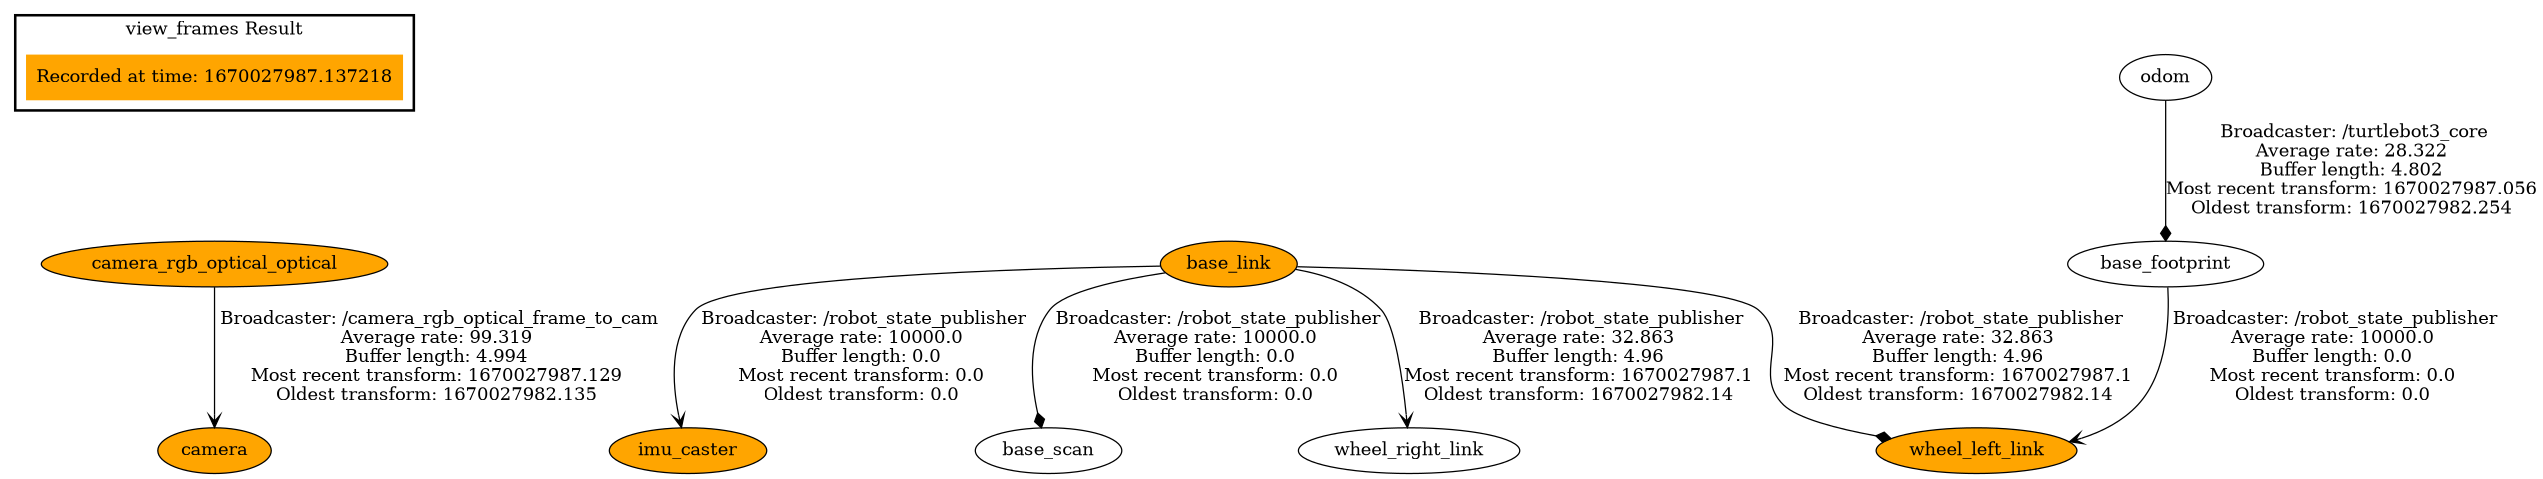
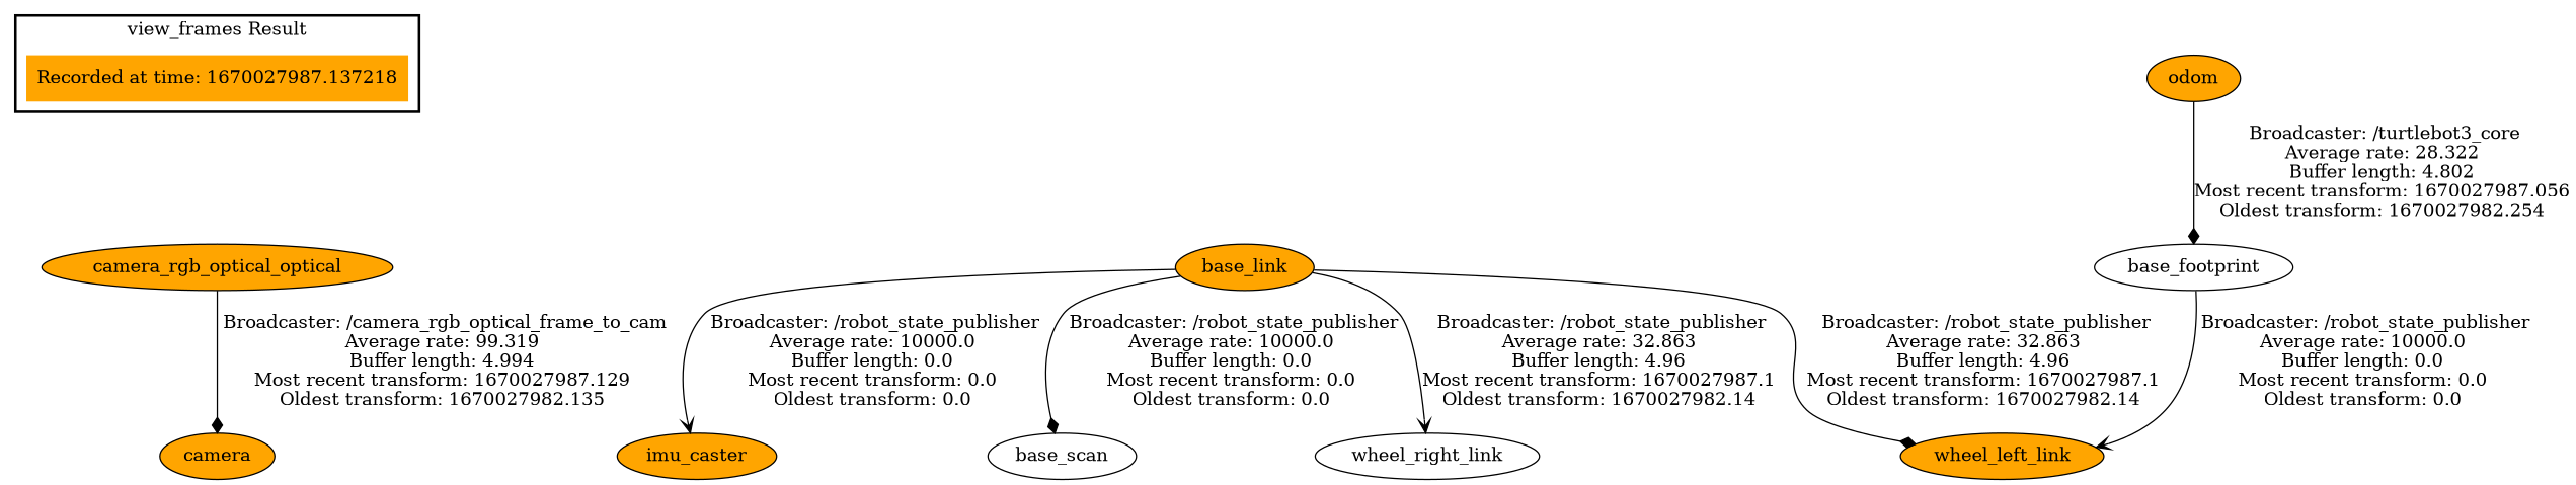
  digraph {
    node [fillcolor=orange style=filled]
    edge [arrowhead=vee]
    "Recorded at time: 1670027987.137218" [shape=plaintext]
    n2 [label=camera_rgb_optical_optical]
    base_footprint [fillcolor=white]
    wheel_left_link
    n5 [label=imu_caster]
    base_link
    base_scan [fillcolor=white]
    wheel_right_link [fillcolor=white]
-   odom [fillcolor=white]
+   odom
    camera
    subgraph cluster_1 {
      color=black
      label="view_frames Result"
      style=bold
      "Recorded at time: 1670027987.137218"
    }
    "Recorded at time: 1670027987.137218" -> n2 [style=invis arrowhead=""]
-   n2 -> camera [label=" Broadcaster: /camera_rgb_optical_frame_to_cam\nAverage rate: 99.319\nBuffer length: 4.994\nMost recent transform: 1670027987.129\nOldest transform: 1670027982.135\n"]
+   n2 -> camera [arrowhead=diamond label=" Broadcaster: /camera_rgb_optical_frame_to_cam\nAverage rate: 99.319\nBuffer length: 4.994\nMost recent transform: 1670027987.129\nOldest transform: 1670027982.135\n"]
    base_footprint -> wheel_left_link [label=" Broadcaster: /robot_state_publisher\nAverage rate: 10000.0\nBuffer length: 0.0\nMost recent transform: 0.0\nOldest transform: 0.0\n"]
    base_link -> wheel_left_link [arrowhead=diamond label=" Broadcaster: /robot_state_publisher\nAverage rate: 32.863\nBuffer length: 4.96\nMost recent transform: 1670027987.1\nOldest transform: 1670027982.14\n"]
    base_link -> n5 [label=" Broadcaster: /robot_state_publisher\nAverage rate: 10000.0\nBuffer length: 0.0\nMost recent transform: 0.0\nOldest transform: 0.0\n"]
    base_link -> base_scan [arrowhead=diamond label=" Broadcaster: /robot_state_publisher\nAverage rate: 10000.0\nBuffer length: 0.0\nMost recent transform: 0.0\nOldest transform: 0.0\n"]
    base_link -> wheel_right_link [label=" Broadcaster: /robot_state_publisher\nAverage rate: 32.863\nBuffer length: 4.96\nMost recent transform: 1670027987.1\nOldest transform: 1670027982.14\n"]
    odom -> base_footprint [arrowhead=diamond label=" Broadcaster: /turtlebot3_core\nAverage rate: 28.322\nBuffer length: 4.802\nMost recent transform: 1670027987.056\nOldest transform: 1670027982.254\n"]
  }
